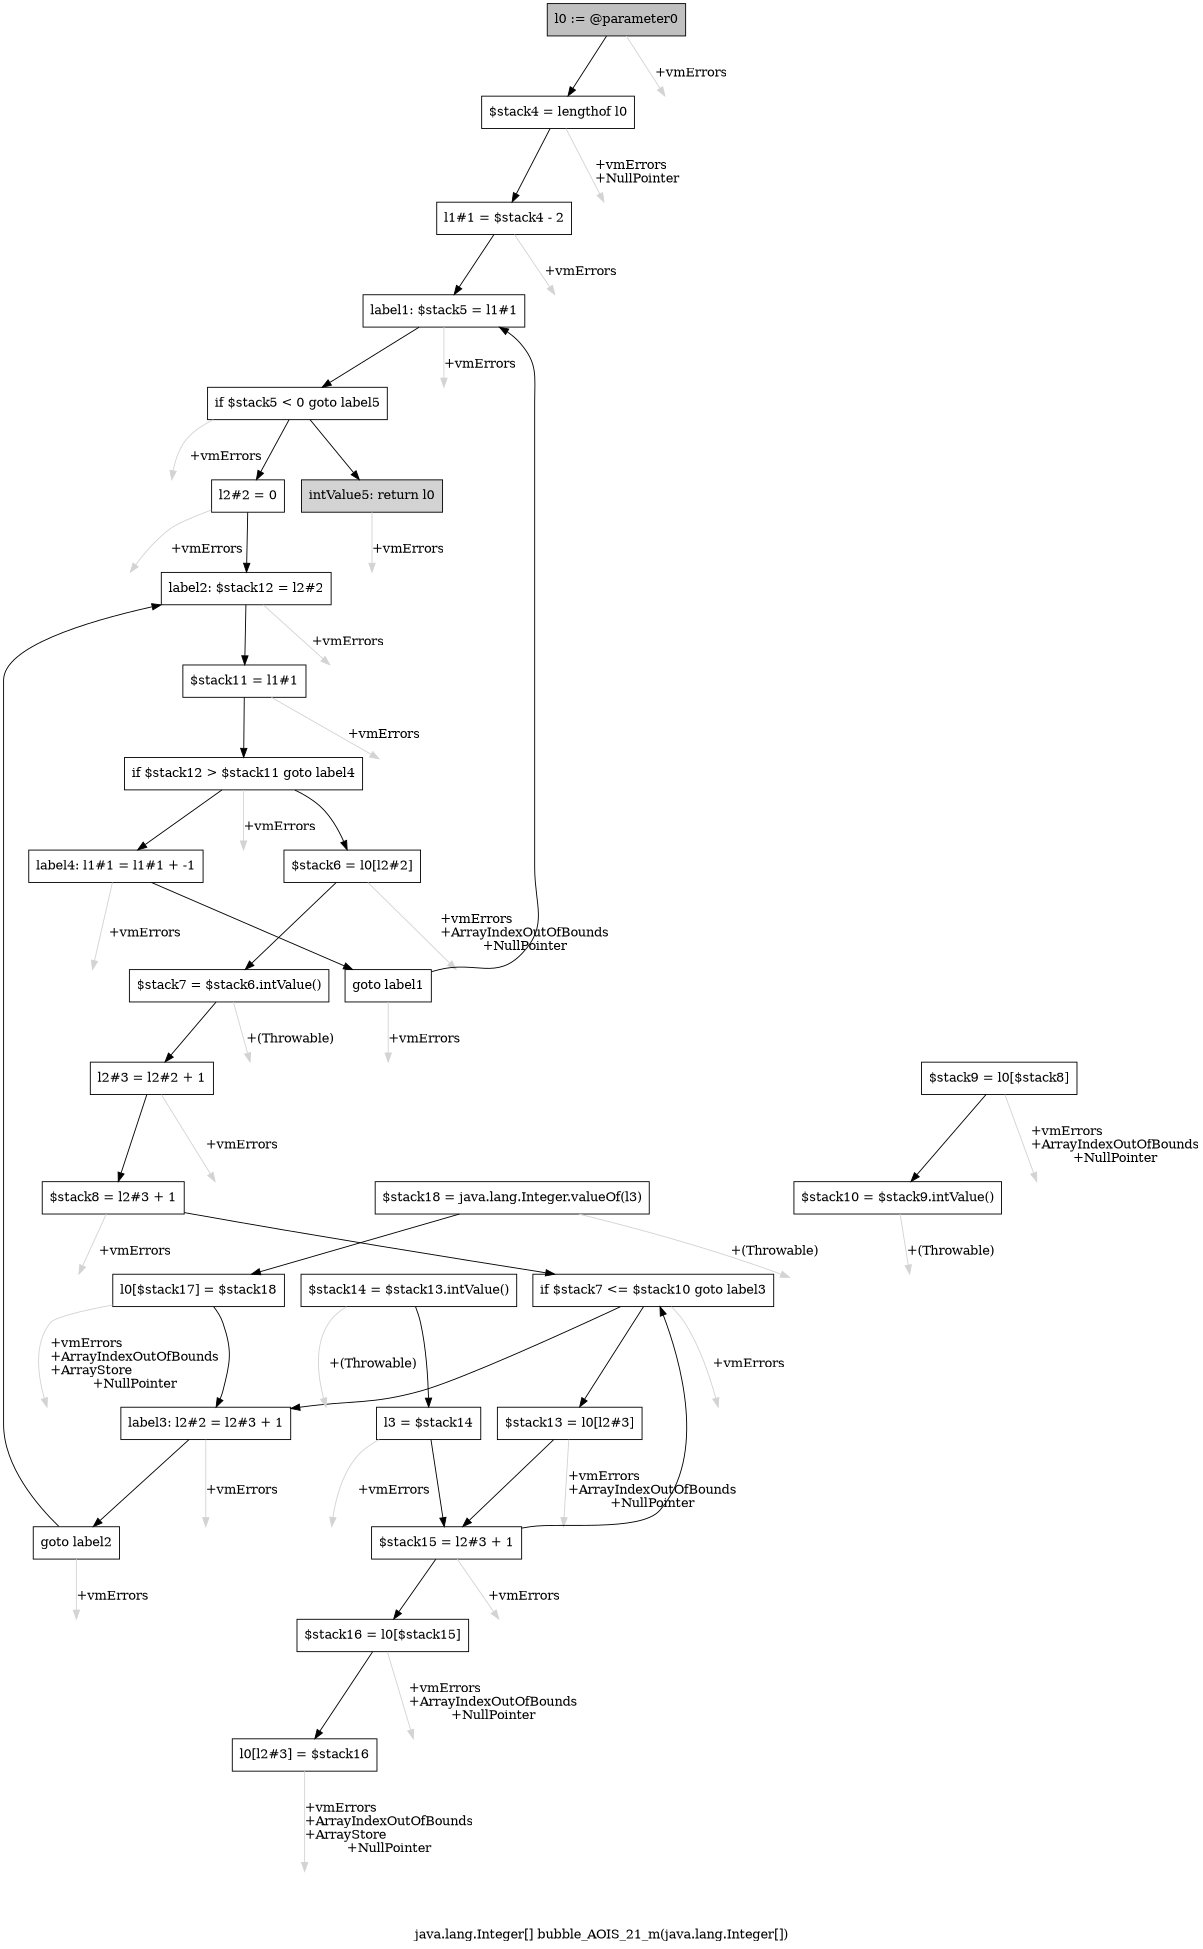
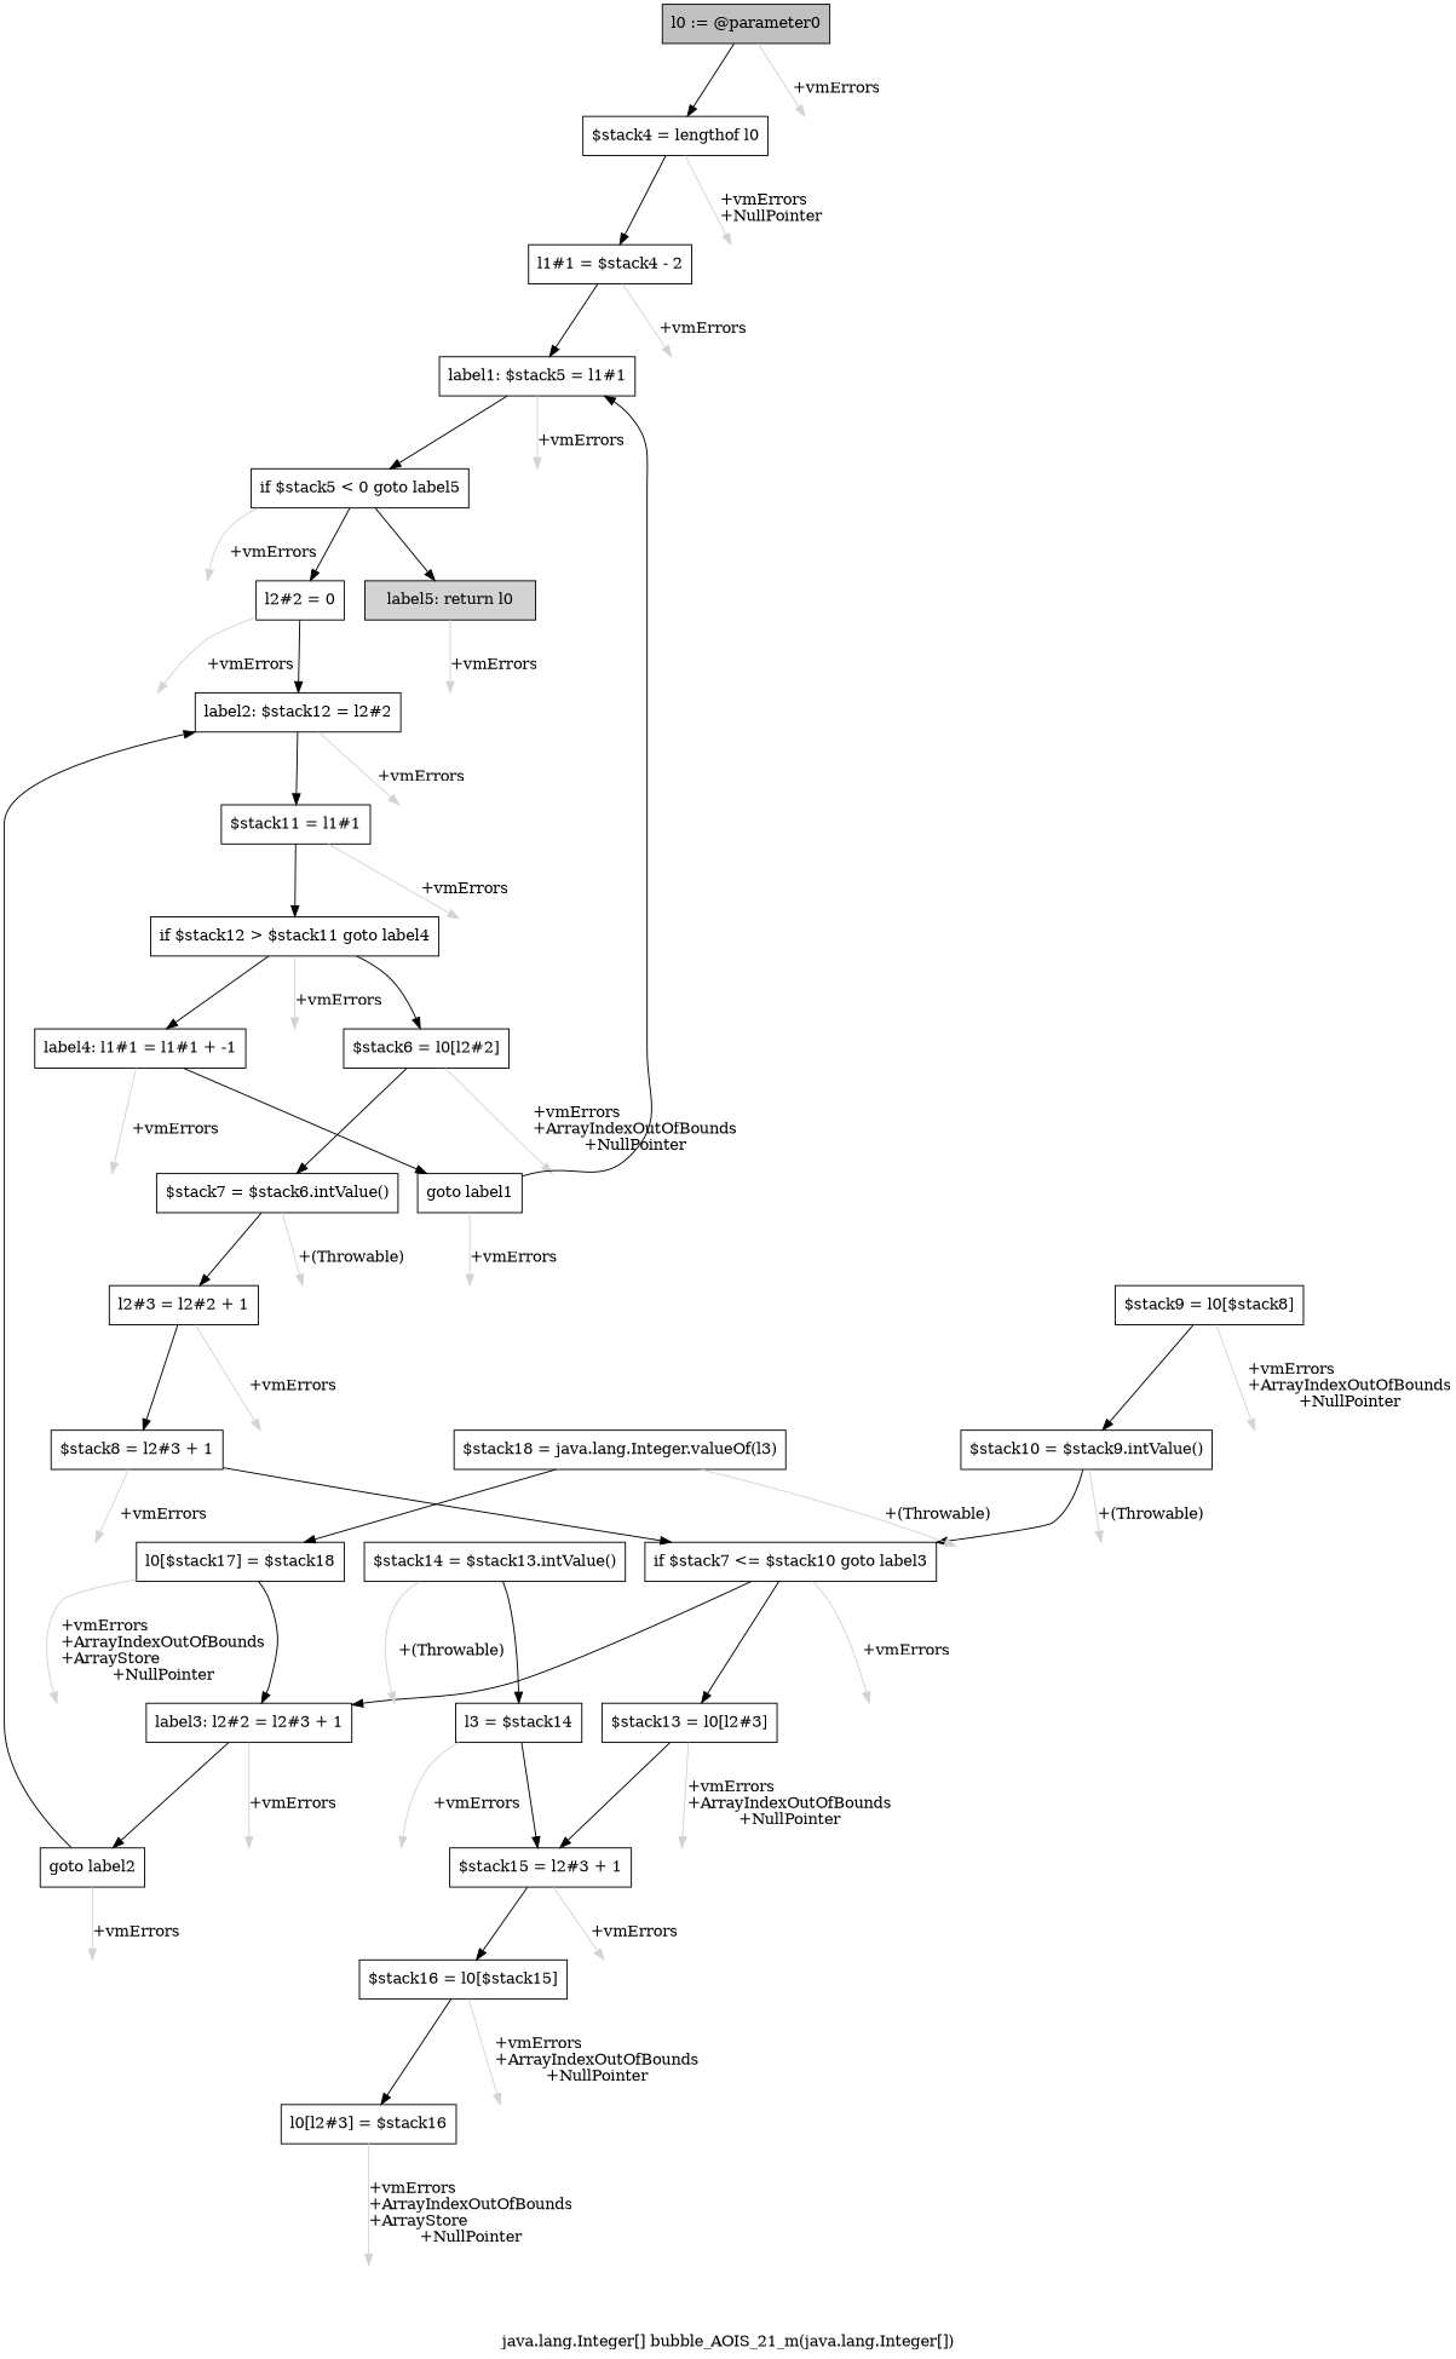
  digraph {
    label="java.lang.Integer[] bubble_AOIS_21_m(java.lang.Integer[])"
    node [shape=box style=invis]
    edge [color=black]
    n1 [fillcolor=gray label="l0 := @parameter0" style=filled]
    n2 [label="$stack4 = lengthof l0" style=""]
    n3 [label=Esc]
    n4 [label="l1#1 = $stack4 - 2" style=""]
    n5 [label=Esc]
    n6 [label="label1: $stack5 = l1#1" style=""]
    n7 [label=Esc]
    n8 [label="if $stack5 < 0 goto label5" style=""]
    n9 [label=Esc]
    n10 [label="l2#2 = 0" style=""]
-   n11 [fillcolor=lightgray label="intValue5: return l0" style=filled]
+   n11 [fillcolor=lightgray label="label5: return l0" style=filled]
    n12 [label=Esc]
    n13 [label="label2: $stack12 = l2#2" style=""]
    n14 [label=Esc]
    n15 [label=Esc]
    n16 [label="$stack11 = l1#1" style=""]
    n17 [label=Esc]
    n18 [label="if $stack12 > $stack11 goto label4" style=""]
    n19 [label=Esc]
    n20 [label="$stack6 = l0[l2#2]" style=""]
    n21 [label="label4: l1#1 = l1#1 + -1" style=""]
    n22 [label=Esc]
    n23 [label="$stack7 = $stack6.intValue()" style=""]
    n24 [label=Esc]
    n25 [label="goto label1" style=""]
    n26 [label=Esc]
    n27 [label="l2#3 = l2#2 + 1" style=""]
    n28 [label=Esc]
    n29 [label=Esc]
    n30 [label="$stack8 = l2#3 + 1" style=""]
    n31 [label=Esc]
    n32 [label=Esc]
    n33 [label="if $stack7 <= $stack10 goto label3" style=""]
    n34 [label="$stack9 = l0[$stack8]" style=""]
    n35 [label="$stack10 = $stack9.intValue()" style=""]
    n36 [label=Esc]
    n37 [label=Esc]
    n38 [label="$stack13 = l0[l2#3]" style=""]
    n39 [label="label3: l2#2 = l2#3 + 1" style=""]
    n40 [label=Esc]
    n41 [label=Esc]
    n42 [label="$stack15 = l2#3 + 1" style=""]
    n43 [label="goto label2" style=""]
    n44 [label=Esc]
    n45 [label="$stack14 = $stack13.intValue()" style=""]
    n46 [label="l3 = $stack14" style=""]
    n47 [label=Esc]
    n48 [label=Esc]
    n49 [label=Esc]
    n50 [label="$stack16 = l0[$stack15]" style=""]
    n51 [label=Esc]
    n52 [label="l0[l2#3] = $stack16" style=""]
    n53 [label=Esc]
    n54 [label=Esc]
    n55 [label="$stack18 = java.lang.Integer.valueOf(l3)" style=""]
    n56 [label="l0[$stack17] = $stack18" style=""]
    n57 [label=Esc]
    n58 [label=Esc]
    n59 [label=Esc]
    n1 -> n2
    n1 -> n3 [color=lightgray label="\l+vmErrors"]
    n2 -> n4
    n2 -> n5 [color=lightgray label="\l+vmErrors\l+NullPointer"]
    n4 -> n6
    n4 -> n7 [color=lightgray label="\l+vmErrors"]
    n6 -> n8
    n6 -> n9 [color=lightgray label="\l+vmErrors"]
    n8 -> n10
    n8 -> n11
    n8 -> n12 [color=lightgray label="\l+vmErrors"]
    n10 -> n13
    n10 -> n14 [color=lightgray label="\l+vmErrors"]
    n11 -> n15 [color=lightgray label="\l+vmErrors"]
    n13 -> n16
    n13 -> n17 [color=lightgray label="\l+vmErrors"]
    n16 -> n18
    n16 -> n19 [color=lightgray label="\l+vmErrors"]
    n18 -> n20
    n18 -> n21
    n18 -> n22 [color=lightgray label="\l+vmErrors"]
    n20 -> n23
    n20 -> n24 [color=lightgray label="\l+vmErrors\l+ArrayIndexOutOfBounds\l+NullPointer"]
    n21 -> n25
    n21 -> n26 [color=lightgray label="\l+vmErrors"]
    n23 -> n27
    n23 -> n28 [color=lightgray label="\l+(Throwable)"]
    n25 -> n6
    n25 -> n29 [color=lightgray label="\l+vmErrors"]
    n27 -> n30
    n27 -> n31 [color=lightgray label="\l+vmErrors"]
    n30 -> n32 [color=lightgray label="\l+vmErrors"]
    n30 -> n33
    n33 -> n38
    n33 -> n39
    n33 -> n40 [color=lightgray label="\l+vmErrors"]
    n34 -> n35
    n34 -> n36 [color=lightgray label="\l+vmErrors\l+ArrayIndexOutOfBounds\l+NullPointer"]
-   n42 -> n33
+   n35 -> n33
    n35 -> n37 [color=lightgray label="\l+(Throwable)"]
    n38 -> n41 [color=lightgray label="\l+vmErrors\l+ArrayIndexOutOfBounds\l+NullPointer"]
    n38 -> n42
    n39 -> n43
    n39 -> n44 [color=lightgray label="\l+vmErrors"]
    n42 -> n50
    n42 -> n51 [color=lightgray label="\l+vmErrors"]
    n43 -> n13
    n43 -> n48 [color=lightgray label="\l+vmErrors"]
    n45 -> n46
    n45 -> n47 [color=lightgray label="\l+(Throwable)"]
    n46 -> n42
    n46 -> n49 [color=lightgray label="\l+vmErrors"]
    n50 -> n52
    n50 -> n53 [color=lightgray label="\l+vmErrors\l+ArrayIndexOutOfBounds\l+NullPointer"]
    n52 -> n54 [color=lightgray label="\l+vmErrors\l+ArrayIndexOutOfBounds\l+ArrayStore\l+NullPointer"]
    n55 -> n56
    n55 -> n57 [color=lightgray label="\l+(Throwable)"]
    n56 -> n39
    n56 -> n59 [color=lightgray label="\l+vmErrors\l+ArrayIndexOutOfBounds\l+ArrayStore\l+NullPointer"]
  }
